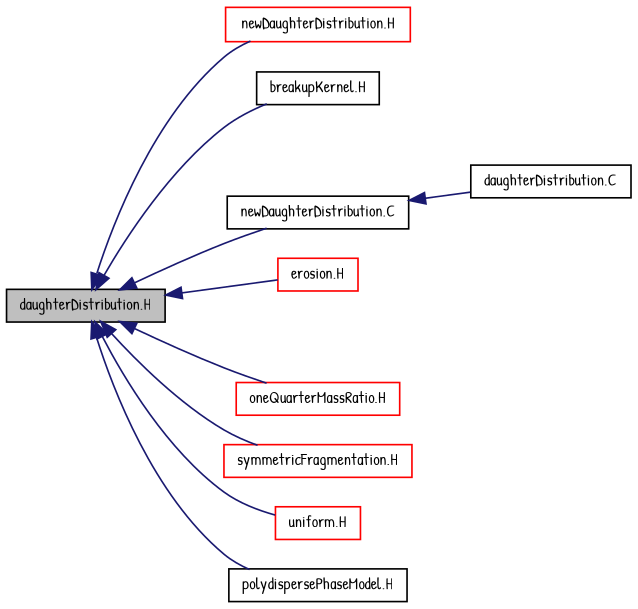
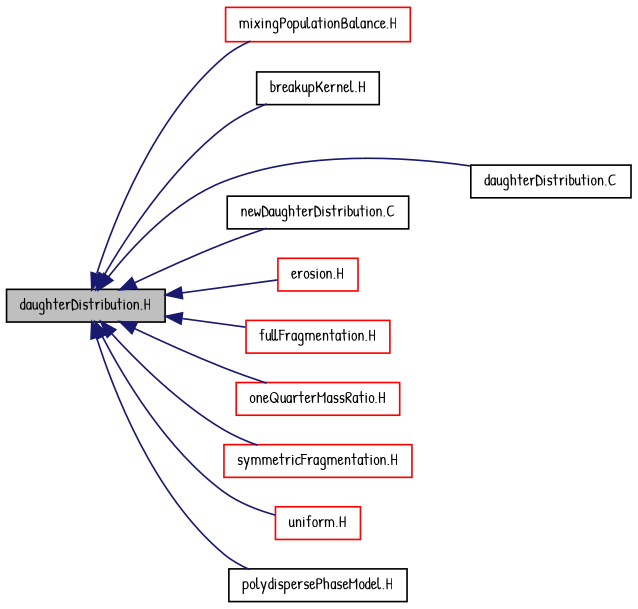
  digraph {
    fontname="Patrick Hand"
    rankdir=LR
    node [color=red fontname="Patrick Hand" fontsize=10 shape=record]
    edge [color=midnightblue dir=back fontname="Patrick Hand" fontsize=10 labelfontname=Helvetica labelfontsize=10 style=solid]
    n1 [color=black fillcolor=grey75 fontcolor=black height=0.2 label="daughterDistribution.H" style=filled width=0.4]
-   n2 [height=0.2 label="newDaughterDistribution.H" width=0.4]
+   n2 [height=0.2 label="mixingPopulationBalance.H" width=0.4]
    n3 [color=black height=0.2 label="breakupKernel.H" width=0.4]
    n4 [color=black height=0.2 label="daughterDistribution.C" width=0.4]
    n5 [color=black height=0.2 label="newDaughterDistribution.C" width=0.4]
    n6 [height=0.2 label="erosion.H" width=0.4]
+   n7 [height=0.2 label="fullFragmentation.H" width=0.4]
    n8 [height=0.2 label="oneQuarterMassRatio.H" width=0.4]
    n9 [height=0.2 label="symmetricFragmentation.H" width=0.4]
    n10 [height=0.2 label="uniform.H" width=0.4]
    n11 [color=black height=0.2 label="polydispersePhaseModel.H" width=0.4]
    n1 -> n2
    n1 -> n3
-   n5 -> n4
+   n1 -> n4
    n1 -> n5
    n1 -> n6
+   n1 -> n7
    n1 -> n8
    n1 -> n9
    n1 -> n10
    n1 -> n11
  }
